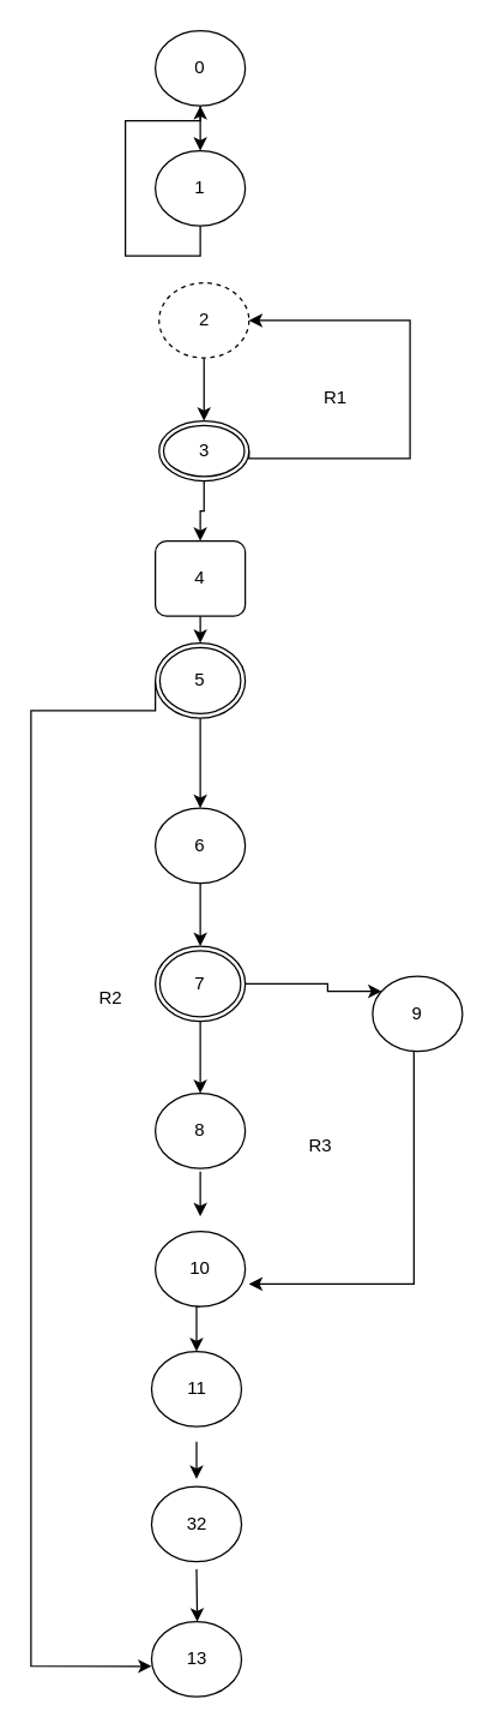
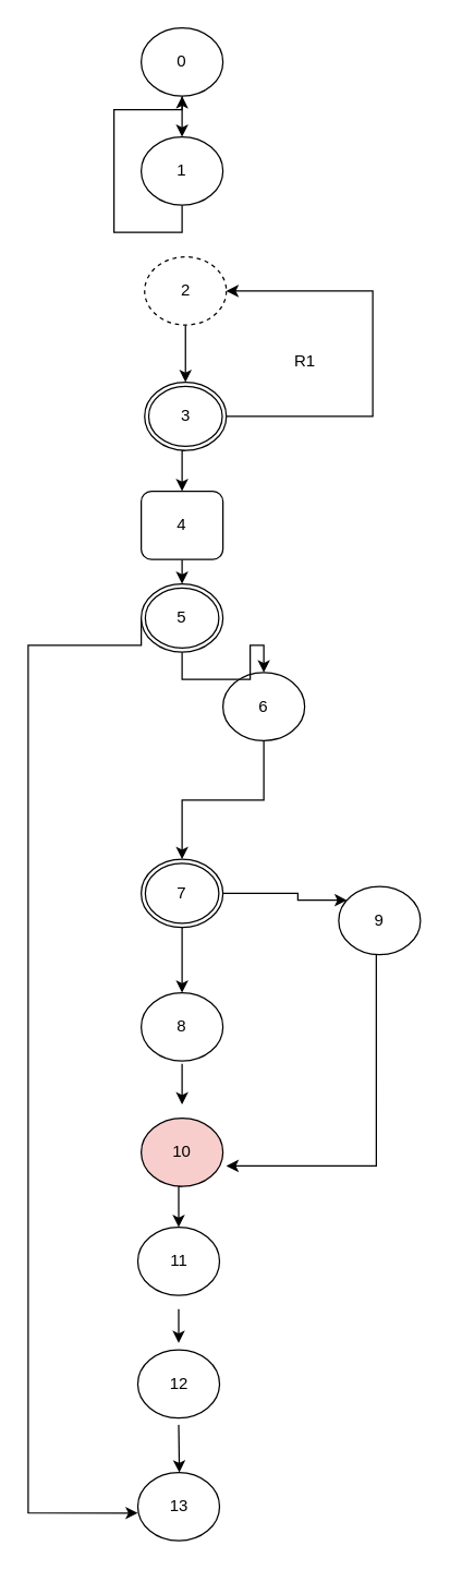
  <mxCell id="0" />
  <mxCell id="1" parent="0" />
  <mxCell id="2" style="edgeStyle=orthogonalEdgeStyle;rounded=0;orthogonalLoop=1;jettySize=auto;html=1;exitX=0.5;exitY=1;exitDx=0;exitDy=0;entryX=0.5;entryY=0;entryDx=0;entryDy=0;" edge="1" parent="1" source="3"><mxGeometry relative="1" as="geometry"><mxPoint x="133" y="100" as="targetPoint" /></mxGeometry></mxCell>
  <mxCell id="3" value="0" style="ellipse;whiteSpace=wrap;html=1;" vertex="1" parent="1"><mxGeometry x="103" y="20" width="60" height="50" as="geometry" /></mxCell>
  <mxCell id="4" style="edgeStyle=orthogonalEdgeStyle;rounded=0;orthogonalLoop=1;jettySize=auto;html=1;entryX=1;entryY=0.5;entryDx=0;entryDy=0;exitX=1;exitY=0.5;exitDx=0;exitDy=0;" edge="1" parent="1" source="26" target="22"><mxGeometry relative="1" as="geometry"><mxPoint x="208" y="220" as="targetPoint" /><mxPoint x="233" y="305" as="sourcePoint" /><Array as="points"><mxPoint x="273" y="305" /><mxPoint x="273" y="213" /></Array></mxGeometry></mxCell>
  <mxCell id="5" style="edgeStyle=orthogonalEdgeStyle;rounded=0;orthogonalLoop=1;jettySize=auto;html=1;exitX=0;exitY=0.5;exitDx=0;exitDy=0;" edge="1" parent="1" source="28"><mxGeometry relative="1" as="geometry"><mxPoint x="100.5" y="1109.737" as="targetPoint" /><mxPoint x="70.5" y="458" as="sourcePoint" /><Array as="points"><mxPoint x="20" y="473" /><mxPoint x="20" y="1110" /></Array></mxGeometry></mxCell>
  <mxCell id="6" style="edgeStyle=orthogonalEdgeStyle;rounded=0;orthogonalLoop=1;jettySize=auto;html=1;exitX=0.5;exitY=1;exitDx=0;exitDy=0;entryX=0.5;entryY=0;entryDx=0;entryDy=0;" edge="1" parent="1"><mxGeometry relative="1" as="geometry"><mxPoint x="133" y="780" as="sourcePoint" /><mxPoint x="133" y="810" as="targetPoint" /></mxGeometry></mxCell>
  <mxCell id="7" style="edgeStyle=orthogonalEdgeStyle;rounded=0;orthogonalLoop=1;jettySize=auto;html=1;entryX=1;entryY=0.75;entryDx=0;entryDy=0;" edge="1" parent="1"><mxGeometry relative="1" as="geometry"><mxPoint x="275.577" y="700" as="sourcePoint" /><mxPoint x="165.5" y="855" as="targetPoint" /><Array as="points"><mxPoint x="275.5" y="855" /></Array></mxGeometry></mxCell>
  <mxCell id="8" style="edgeStyle=orthogonalEdgeStyle;rounded=0;orthogonalLoop=1;jettySize=auto;html=1;exitX=0.5;exitY=1;exitDx=0;exitDy=0;entryX=0.5;entryY=0;entryDx=0;entryDy=0;" edge="1" parent="1"><mxGeometry relative="1" as="geometry"><mxPoint x="133" y="870" as="sourcePoint" /><mxPoint x="130.5" y="900" as="targetPoint" /></mxGeometry></mxCell>
  <mxCell id="9" style="edgeStyle=orthogonalEdgeStyle;rounded=0;orthogonalLoop=1;jettySize=auto;html=1;exitX=0.5;exitY=1;exitDx=0;exitDy=0;entryX=0.5;entryY=0;entryDx=0;entryDy=0;" edge="1" parent="1"><mxGeometry relative="1" as="geometry"><mxPoint x="130.5" y="960" as="sourcePoint" /><mxPoint x="130.5" y="985" as="targetPoint" /></mxGeometry></mxCell>
  <mxCell id="10" style="edgeStyle=orthogonalEdgeStyle;rounded=0;orthogonalLoop=1;jettySize=auto;html=1;exitX=0.5;exitY=1;exitDx=0;exitDy=0;" edge="1" parent="1"><mxGeometry relative="1" as="geometry"><mxPoint x="131" y="1080" as="targetPoint" /><mxPoint x="130.5" y="1045" as="sourcePoint" /></mxGeometry></mxCell>
  <mxCell id="11" value="R1" style="text;html=1;align=center;verticalAlign=middle;resizable=0;points=[];autosize=1;strokeColor=none;fillColor=none;" vertex="1" parent="1"><mxGeometry x="203" y="250" width="40" height="30" as="geometry" /></mxCell>
- <mxCell id="12" value="R2" style="text;html=1;align=center;verticalAlign=middle;resizable=0;points=[];autosize=1;strokeColor=none;fillColor=none;" vertex="1" parent="1"><mxGeometry x="53" y="650" width="40" height="30" as="geometry" /></mxCell>
- <mxCell id="13" value="R3" style="text;html=1;align=center;verticalAlign=middle;resizable=0;points=[];autosize=1;strokeColor=none;fillColor=none;" vertex="1" parent="1"><mxGeometry x="193" y="748" width="40" height="30" as="geometry" /></mxCell>
- <mxCell id="14" value="10" style="ellipse;whiteSpace=wrap;html=1;" vertex="1" parent="1"><mxGeometry x="103" y="820" width="60" height="50" as="geometry" /></mxCell>
+ <mxCell id="14" value="10" style="ellipse;whiteSpace=wrap;html=1;fillColor=#f8cecc;" vertex="1" parent="1"><mxGeometry x="103" y="820" width="60" height="50" as="geometry" /></mxCell>
  <mxCell id="15" value="9" style="ellipse;whiteSpace=wrap;html=1;" vertex="1" parent="1"><mxGeometry x="248" y="650" width="60" height="50" as="geometry" /></mxCell>
  <mxCell id="16" value="8" style="ellipse;whiteSpace=wrap;html=1;" vertex="1" parent="1"><mxGeometry x="103" y="728" width="60" height="50" as="geometry" /></mxCell>
  <mxCell id="17" value="" style="edgeStyle=orthogonalEdgeStyle;rounded=0;orthogonalLoop=1;jettySize=auto;html=1;" edge="1" parent="1" source="18" target="31"><mxGeometry relative="1" as="geometry" /></mxCell>
- <mxCell id="18" value="6" style="ellipse;whiteSpace=wrap;html=1;" vertex="1" parent="1"><mxGeometry x="103" y="538" width="60" height="50" as="geometry" /></mxCell>
+ <mxCell id="18" value="6" style="ellipse;whiteSpace=wrap;html=1;" vertex="1" parent="1"><mxGeometry x="163" y="493" width="60" height="50" as="geometry" /></mxCell>
  <mxCell id="19" style="edgeStyle=orthogonalEdgeStyle;rounded=0;orthogonalLoop=1;jettySize=auto;html=1;exitX=0.5;exitY=1;exitDx=0;exitDy=0;entryX=0.5;entryY=0;entryDx=0;entryDy=0;" edge="1" parent="1" source="20" target="28"><mxGeometry relative="1" as="geometry" /></mxCell>
  <mxCell id="20" value="4" style="whiteSpace=wrap;html=1;rounded=1;" vertex="1" parent="1"><mxGeometry x="103" y="360" width="60" height="50" as="geometry" /></mxCell>
  <mxCell id="21" style="edgeStyle=orthogonalEdgeStyle;rounded=0;orthogonalLoop=1;jettySize=auto;html=1;exitX=0.5;exitY=1;exitDx=0;exitDy=0;entryX=0.5;entryY=0;entryDx=0;entryDy=0;" edge="1" parent="1" source="22" target="26"><mxGeometry relative="1" as="geometry" /></mxCell>
  <mxCell id="22" value="2" style="ellipse;whiteSpace=wrap;html=1;dashed=1;" vertex="1" parent="1"><mxGeometry x="105.5" y="188" width="60" height="50" as="geometry" /></mxCell>
  <mxCell id="23" style="edgeStyle=orthogonalEdgeStyle;rounded=0;orthogonalLoop=1;jettySize=auto;html=1;exitX=0.5;exitY=1;exitDx=0;exitDy=0;" edge="1" parent="1" source="24" target="3"><mxGeometry relative="1" as="geometry" /></mxCell>
  <mxCell id="24" value="1" style="ellipse;whiteSpace=wrap;html=1;" vertex="1" parent="1"><mxGeometry x="103" y="100" width="60" height="50" as="geometry" /></mxCell>
  <mxCell id="25" style="edgeStyle=orthogonalEdgeStyle;rounded=0;orthogonalLoop=1;jettySize=auto;html=1;exitX=0.5;exitY=1;exitDx=0;exitDy=0;entryX=0.5;entryY=0;entryDx=0;entryDy=0;" edge="1" parent="1" source="26" target="20"><mxGeometry relative="1" as="geometry" /></mxCell>
- <mxCell id="26" value="3" style="ellipse;shape=doubleEllipse;margin=3;whiteSpace=wrap;html=1;align=center;" vertex="1" parent="1"><mxGeometry x="105.5" y="280" width="60" height="40" as="geometry" /></mxCell>
+ <mxCell id="26" value="3" style="ellipse;shape=doubleEllipse;margin=3;whiteSpace=wrap;html=1;align=center;" vertex="1" parent="1"><mxGeometry x="105.5" y="280" width="60" height="50" as="geometry" /></mxCell>
  <mxCell id="27" style="edgeStyle=orthogonalEdgeStyle;rounded=0;orthogonalLoop=1;jettySize=auto;html=1;exitX=0.5;exitY=1;exitDx=0;exitDy=0;entryX=0.5;entryY=0;entryDx=0;entryDy=0;" edge="1" parent="1" source="28" target="18"><mxGeometry relative="1" as="geometry" /></mxCell>
  <mxCell id="28" value="5" style="ellipse;shape=doubleEllipse;margin=3;whiteSpace=wrap;html=1;align=center;" vertex="1" parent="1"><mxGeometry x="103" y="428" width="60" height="50" as="geometry" /></mxCell>
  <mxCell id="29" value="" style="edgeStyle=orthogonalEdgeStyle;rounded=0;orthogonalLoop=1;jettySize=auto;html=1;" edge="1" parent="1" source="31" target="16"><mxGeometry relative="1" as="geometry" /></mxCell>
  <mxCell id="30" value="" style="edgeStyle=orthogonalEdgeStyle;rounded=0;orthogonalLoop=1;jettySize=auto;html=1;" edge="1" parent="1" source="31" target="15"><mxGeometry relative="1" as="geometry"><Array as="points"><mxPoint x="218" y="655" /><mxPoint x="218" y="660" /></Array></mxGeometry></mxCell>
  <mxCell id="31" value="7" style="ellipse;shape=doubleEllipse;margin=3;whiteSpace=wrap;html=1;align=center;" vertex="1" parent="1"><mxGeometry x="103" y="630" width="60" height="50" as="geometry" /></mxCell>
  <mxCell id="32" value="11" style="ellipse;whiteSpace=wrap;html=1;" vertex="1" parent="1"><mxGeometry x="100.5" y="900" width="60" height="50" as="geometry" /></mxCell>
- <mxCell id="33" value="32" style="ellipse;whiteSpace=wrap;html=1;" vertex="1" parent="1"><mxGeometry x="100.5" y="990" width="60" height="50" as="geometry" /></mxCell>
+ <mxCell id="33" value="12" style="ellipse;whiteSpace=wrap;html=1;" vertex="1" parent="1"><mxGeometry x="100.5" y="990" width="60" height="50" as="geometry" /></mxCell>
  <mxCell id="34" value="13" style="ellipse;whiteSpace=wrap;html=1;" vertex="1" parent="1"><mxGeometry x="100.5" y="1080" width="60" height="50" as="geometry" /></mxCell>
